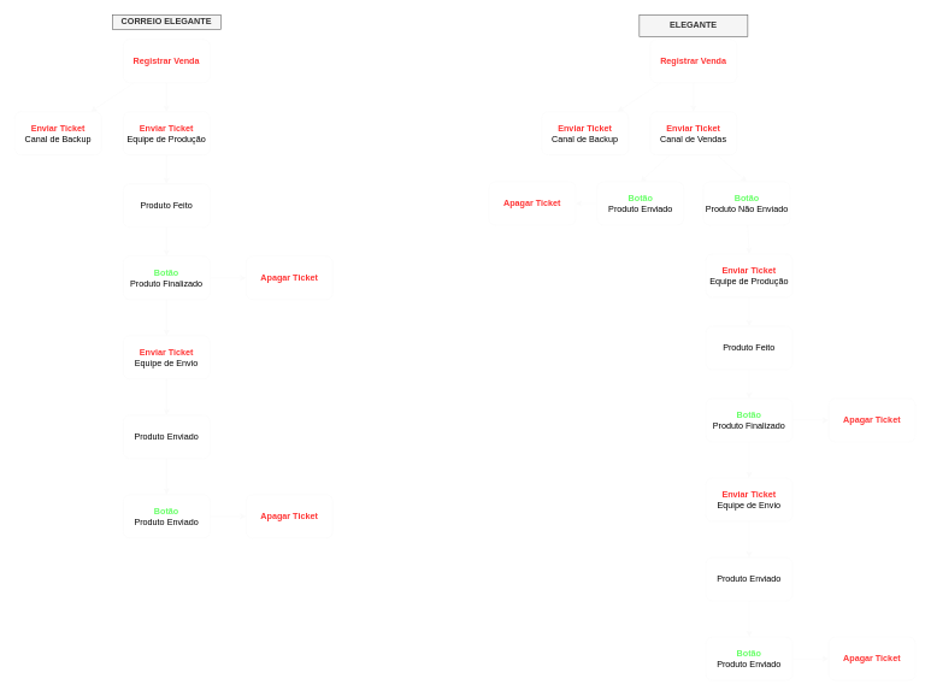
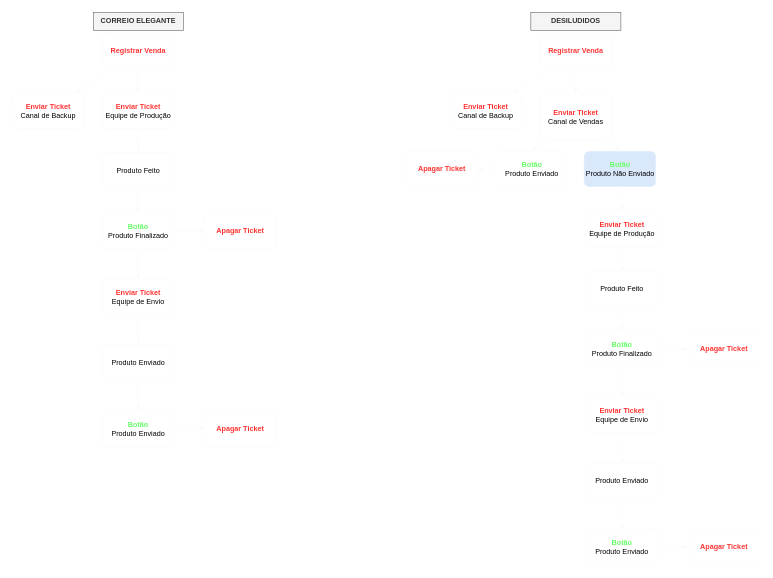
  <mxCell id="0" />
  <mxCell id="1" parent="0" />
  <mxCell id="2" value="" style="group" vertex="1" connectable="0" parent="1"><mxGeometry x="20" y="54" width="440" height="690" as="geometry" /></mxCell>
  <mxCell id="3" value="&lt;b&gt;&lt;font color=&quot;#ff3333&quot;&gt;Registrar Venda&lt;/font&gt;&lt;/b&gt;" style="whiteSpace=wrap;html=1;rounded=1;strokeColor=#FAFAFA;" vertex="1" parent="2"><mxGeometry x="150" width="120" height="60" as="geometry" /></mxCell>
  <mxCell id="4" value="&lt;b&gt;&lt;font color=&quot;#ff3333&quot;&gt;Enviar Ticket&lt;br&gt;&lt;/font&gt;&lt;/b&gt;Canal de Backup" style="whiteSpace=wrap;html=1;rounded=1;strokeColor=#FAFAFA;" vertex="1" parent="2"><mxGeometry y="100" width="120" height="60" as="geometry" /></mxCell>
  <mxCell id="5" value="" style="edgeStyle=none;html=1;strokeColor=#FAFAFA;" edge="1" parent="2" source="3" target="4"><mxGeometry relative="1" as="geometry" /></mxCell>
  <mxCell id="6" value="&lt;b&gt;&lt;font color=&quot;#ff3333&quot;&gt;Enviar Ticket&lt;br&gt;&lt;/font&gt;&lt;/b&gt;Equipe de Produção" style="whiteSpace=wrap;html=1;rounded=1;strokeColor=#FAFAFA;" vertex="1" parent="2"><mxGeometry x="150" y="100" width="120" height="60" as="geometry" /></mxCell>
  <mxCell id="7" value="" style="edgeStyle=none;html=1;fontColor=#FF3333;strokeColor=#FAFAFA;" edge="1" parent="2" source="3" target="6"><mxGeometry relative="1" as="geometry" /></mxCell>
  <mxCell id="8" value="Produto Feito" style="rounded=1;whiteSpace=wrap;html=1;strokeColor=#FAFAFA;" vertex="1" parent="2"><mxGeometry x="150" y="200" width="120" height="60" as="geometry" /></mxCell>
  <mxCell id="9" value="" style="edgeStyle=none;html=1;fontColor=#FF3333;strokeColor=#FAFAFA;" edge="1" parent="2" source="6" target="8"><mxGeometry relative="1" as="geometry" /></mxCell>
  <mxCell id="10" value="&lt;b&gt;&lt;font color=&quot;#66ff66&quot;&gt;Botão&lt;br&gt;&lt;/font&gt;&lt;/b&gt;Produto Finalizado" style="rounded=1;whiteSpace=wrap;html=1;strokeColor=#FAFAFA;" vertex="1" parent="2"><mxGeometry x="150" y="300" width="120" height="60" as="geometry" /></mxCell>
  <mxCell id="11" value="" style="edgeStyle=none;html=1;fontColor=#FF3333;strokeColor=#FAFAFA;" edge="1" parent="2" source="8" target="10"><mxGeometry relative="1" as="geometry" /></mxCell>
  <mxCell id="12" value="&lt;b&gt;&lt;font color=&quot;#ff3333&quot;&gt;Enviar Ticket&lt;br&gt;&lt;/font&gt;&lt;/b&gt;Equipe de Envio" style="whiteSpace=wrap;html=1;glass=0;rounded=1;strokeColor=#FAFAFA;" vertex="1" parent="2"><mxGeometry x="150" y="410" width="120" height="60" as="geometry" /></mxCell>
  <mxCell id="13" value="" style="edgeStyle=none;html=1;fontColor=#66FF66;strokeColor=#FAFAFA;" edge="1" parent="2" source="10" target="12"><mxGeometry relative="1" as="geometry" /></mxCell>
  <mxCell id="14" value="Produto Enviado" style="rounded=1;whiteSpace=wrap;html=1;strokeColor=#FAFAFA;" vertex="1" parent="2"><mxGeometry x="150" y="520" width="120" height="60" as="geometry" /></mxCell>
  <mxCell id="15" value="" style="edgeStyle=none;html=1;fontColor=#66FF66;strokeColor=#FAFAFA;" edge="1" parent="2" source="12" target="14"><mxGeometry relative="1" as="geometry" /></mxCell>
  <mxCell id="16" value="&lt;b&gt;&lt;font color=&quot;#66ff66&quot;&gt;Botão&lt;br&gt;&lt;/font&gt;&lt;/b&gt;Produto Enviado" style="rounded=1;whiteSpace=wrap;html=1;strokeColor=#FAFAFA;" vertex="1" parent="2"><mxGeometry x="150" y="630" width="120" height="60" as="geometry" /></mxCell>
  <mxCell id="17" value="" style="edgeStyle=none;html=1;fontColor=#66FF66;strokeColor=#FAFAFA;" edge="1" parent="2" source="14" target="16"><mxGeometry relative="1" as="geometry" /></mxCell>
  <mxCell id="18" value="&lt;b&gt;&lt;font color=&quot;#ff3333&quot;&gt;Apagar Ticket&lt;/font&gt;&lt;/b&gt;" style="rounded=1;whiteSpace=wrap;html=1;strokeColor=#FAFAFA;" vertex="1" parent="2"><mxGeometry x="320" y="300" width="120" height="60" as="geometry" /></mxCell>
  <mxCell id="19" value="" style="edgeStyle=none;html=1;fontColor=#66FF66;strokeColor=#FAFAFA;" edge="1" parent="2" source="10" target="18"><mxGeometry relative="1" as="geometry" /></mxCell>
  <mxCell id="20" value="&lt;b&gt;&lt;font color=&quot;#ff3333&quot;&gt;Apagar Ticket&lt;/font&gt;&lt;/b&gt;" style="rounded=1;whiteSpace=wrap;html=1;strokeColor=#FAFAFA;" vertex="1" parent="2"><mxGeometry x="320" y="630" width="120" height="60" as="geometry" /></mxCell>
  <mxCell id="21" value="" style="edgeStyle=none;html=1;fontColor=#FF3333;strokeColor=#FAFAFA;" edge="1" parent="2" source="16" target="20"><mxGeometry relative="1" as="geometry" /></mxCell>
- <mxCell id="22" value="CORREIO ELEGANTE" style="text;align=center;html=1;verticalAlign=middle;whiteSpace=wrap;rounded=0;glass=0;fillColor=#f5f5f5;fontColor=#333333;strokeColor=#666666;fontStyle=1" vertex="1" parent="1"><mxGeometry x="155" y="20" width="150" height="20" as="geometry" /></mxCell>
+ <mxCell id="22" value="CORREIO ELEGANTE" style="text;align=center;html=1;verticalAlign=middle;whiteSpace=wrap;rounded=0;glass=0;fillColor=#f5f5f5;fontColor=#333333;strokeColor=#666666;fontStyle=1" vertex="1" parent="1"><mxGeometry x="155" y="20" width="150" height="30" as="geometry" /></mxCell>
  <mxCell id="23" value="" style="group" vertex="1" connectable="0" parent="1"><mxGeometry x="676" y="54" width="590" height="887" as="geometry" /></mxCell>
  <mxCell id="24" value="&lt;b&gt;&lt;font color=&quot;#ff3333&quot;&gt;Registrar Venda&lt;/font&gt;&lt;/b&gt;" style="whiteSpace=wrap;html=1;rounded=1;strokeColor=#FAFAFA;" vertex="1" parent="23"><mxGeometry x="223" width="120" height="60" as="geometry" /></mxCell>
  <mxCell id="25" value="&lt;b&gt;&lt;font color=&quot;#ff3333&quot;&gt;Enviar Ticket&lt;br&gt;&lt;/font&gt;&lt;/b&gt;Canal de Backup" style="whiteSpace=wrap;html=1;rounded=1;strokeColor=#FAFAFA;" vertex="1" parent="23"><mxGeometry x="73" y="100" width="120" height="60" as="geometry" /></mxCell>
- <mxCell id="26" value="&lt;b&gt;&lt;font color=&quot;#ff3333&quot;&gt;Enviar Ticket&lt;br&gt;&lt;/font&gt;&lt;/b&gt;Canal de Vendas" style="whiteSpace=wrap;html=1;rounded=1;strokeColor=#FAFAFA;" vertex="1" parent="23"><mxGeometry x="223" y="100" width="120" height="60" as="geometry" /></mxCell>
+ <mxCell id="26" value="&lt;b&gt;&lt;font color=&quot;#ff3333&quot;&gt;Enviar Ticket&lt;br&gt;&lt;/font&gt;&lt;/b&gt;Canal de Vendas" style="whiteSpace=wrap;html=1;rounded=1;strokeColor=#FAFAFA;" vertex="1" parent="23"><mxGeometry x="223" y="100" width="120" height="80" as="geometry" /></mxCell>
  <mxCell id="27" value="&lt;b&gt;&lt;font color=&quot;#66ff66&quot;&gt;Botão&lt;br&gt;&lt;/font&gt;&lt;/b&gt;Produto Enviado" style="rounded=1;whiteSpace=wrap;html=1;strokeColor=#FAFAFA;" vertex="1" parent="23"><mxGeometry x="149.5" y="197" width="120" height="60" as="geometry" /></mxCell>
- <mxCell id="28" value="&lt;b&gt;&lt;font color=&quot;#66ff66&quot;&gt;Botão&lt;br&gt;&lt;/font&gt;&lt;/b&gt;Produto Não Enviado" style="rounded=1;whiteSpace=wrap;html=1;strokeColor=#FAFAFA;" vertex="1" parent="23"><mxGeometry x="296.5" y="197" width="120" height="60" as="geometry" /></mxCell>
+ <mxCell id="28" value="&lt;b&gt;&lt;font color=&quot;#66ff66&quot;&gt;Botão&lt;br&gt;&lt;/font&gt;&lt;/b&gt;Produto Não Enviado" style="rounded=1;whiteSpace=wrap;html=1;strokeColor=#FAFAFA;fillColor=#dae8fc;" vertex="1" parent="23"><mxGeometry x="296.5" y="197" width="120" height="60" as="geometry" /></mxCell>
  <mxCell id="29" value="&lt;b&gt;&lt;font color=&quot;#ff3333&quot;&gt;Apagar Ticket&lt;/font&gt;&lt;/b&gt;" style="rounded=1;whiteSpace=wrap;html=1;strokeColor=#FAFAFA;" vertex="1" parent="23"><mxGeometry y="197" width="120" height="60" as="geometry" /></mxCell>
  <mxCell id="30" value="" style="group" vertex="1" connectable="0" parent="23"><mxGeometry x="300" y="297" width="290" height="590" as="geometry" /></mxCell>
  <mxCell id="31" value="&lt;b&gt;&lt;font color=&quot;#ff3333&quot;&gt;Enviar Ticket&lt;br&gt;&lt;/font&gt;&lt;/b&gt;Equipe de Produção" style="whiteSpace=wrap;html=1;rounded=1;strokeColor=#FAFAFA;movable=1;resizable=1;rotatable=1;deletable=1;editable=1;connectable=1;" vertex="1" parent="30"><mxGeometry width="120" height="60" as="geometry" /></mxCell>
  <mxCell id="32" value="Produto Feito" style="rounded=1;whiteSpace=wrap;html=1;strokeColor=#FAFAFA;" vertex="1" parent="30"><mxGeometry y="100" width="120" height="60" as="geometry" /></mxCell>
  <mxCell id="33" value="&lt;b&gt;&lt;font color=&quot;#66ff66&quot;&gt;Botão&lt;br&gt;&lt;/font&gt;&lt;/b&gt;Produto Finalizado" style="rounded=1;whiteSpace=wrap;html=1;strokeColor=#FAFAFA;" vertex="1" parent="30"><mxGeometry y="200" width="120" height="60" as="geometry" /></mxCell>
  <mxCell id="34" value="&lt;b&gt;&lt;font color=&quot;#ff3333&quot;&gt;Enviar Ticket&lt;br&gt;&lt;/font&gt;&lt;/b&gt;Equipe de Envio" style="whiteSpace=wrap;html=1;glass=0;rounded=1;strokeColor=#FAFAFA;" vertex="1" parent="30"><mxGeometry y="310" width="120" height="60" as="geometry" /></mxCell>
  <mxCell id="35" value="Produto Enviado" style="rounded=1;whiteSpace=wrap;html=1;strokeColor=#FAFAFA;" vertex="1" parent="30"><mxGeometry y="420" width="120" height="60" as="geometry" /></mxCell>
  <mxCell id="36" value="&lt;b&gt;&lt;font color=&quot;#66ff66&quot;&gt;Botão&lt;br&gt;&lt;/font&gt;&lt;/b&gt;Produto Enviado" style="rounded=1;whiteSpace=wrap;html=1;strokeColor=#FAFAFA;" vertex="1" parent="30"><mxGeometry y="530" width="120" height="60" as="geometry" /></mxCell>
  <mxCell id="37" value="&lt;b&gt;&lt;font color=&quot;#ff3333&quot;&gt;Apagar Ticket&lt;/font&gt;&lt;/b&gt;" style="rounded=1;whiteSpace=wrap;html=1;strokeColor=#FAFAFA;" vertex="1" parent="30"><mxGeometry x="170" y="200" width="120" height="60" as="geometry" /></mxCell>
  <mxCell id="38" value="&lt;b&gt;&lt;font color=&quot;#ff3333&quot;&gt;Apagar Ticket&lt;/font&gt;&lt;/b&gt;" style="rounded=1;whiteSpace=wrap;html=1;strokeColor=#FAFAFA;" vertex="1" parent="30"><mxGeometry x="170" y="530" width="120" height="60" as="geometry" /></mxCell>
  <mxCell id="39" value="" style="edgeStyle=none;html=1;fontColor=#FF3333;strokeColor=#FAFAFA;" edge="1" parent="30" source="31" target="32"><mxGeometry relative="1" as="geometry" /></mxCell>
  <mxCell id="40" value="" style="edgeStyle=none;html=1;fontColor=#FF3333;strokeColor=#FAFAFA;" edge="1" parent="30" source="32" target="33"><mxGeometry relative="1" as="geometry" /></mxCell>
  <mxCell id="41" value="" style="edgeStyle=none;html=1;fontColor=#66FF66;strokeColor=#FAFAFA;" edge="1" parent="30" source="33" target="34"><mxGeometry relative="1" as="geometry" /></mxCell>
  <mxCell id="42" value="" style="edgeStyle=none;html=1;fontColor=#66FF66;strokeColor=#FAFAFA;" edge="1" parent="30" source="34" target="35"><mxGeometry relative="1" as="geometry" /></mxCell>
  <mxCell id="43" value="" style="edgeStyle=none;html=1;fontColor=#66FF66;strokeColor=#FAFAFA;" edge="1" parent="30" source="35" target="36"><mxGeometry relative="1" as="geometry" /></mxCell>
  <mxCell id="44" value="" style="edgeStyle=none;html=1;fontColor=#66FF66;strokeColor=#FAFAFA;" edge="1" parent="30" source="33" target="37"><mxGeometry relative="1" as="geometry" /></mxCell>
  <mxCell id="45" value="" style="edgeStyle=none;html=1;fontColor=#FF3333;strokeColor=#FAFAFA;" edge="1" parent="30" source="36" target="38"><mxGeometry relative="1" as="geometry" /></mxCell>
  <mxCell id="46" value="" style="edgeStyle=none;html=1;strokeColor=#FAFAFA;" edge="1" parent="23" source="24" target="25"><mxGeometry relative="1" as="geometry" /></mxCell>
  <mxCell id="47" value="" style="edgeStyle=none;html=1;strokeColor=#FAFAFA;fontColor=#33FF33;" edge="1" parent="23" source="24" target="26"><mxGeometry relative="1" as="geometry" /></mxCell>
  <mxCell id="48" style="edgeStyle=none;html=1;entryX=0.5;entryY=0;entryDx=0;entryDy=0;strokeColor=#FAFAFA;fontColor=#33FF33;" edge="1" parent="23" source="26" target="27"><mxGeometry relative="1" as="geometry" /></mxCell>
  <mxCell id="49" value="" style="edgeStyle=none;html=1;strokeColor=#FAFAFA;fontColor=#33FF33;entryX=0.5;entryY=0;entryDx=0;entryDy=0;" edge="1" parent="23" source="26" target="28"><mxGeometry relative="1" as="geometry" /></mxCell>
  <mxCell id="50" value="" style="edgeStyle=none;html=1;strokeColor=#FAFAFA;fontColor=#33FF33;" edge="1" parent="23" source="27" target="29"><mxGeometry relative="1" as="geometry" /></mxCell>
  <mxCell id="51" value="" style="edgeStyle=none;html=1;strokeColor=#FAFAFA;fontColor=#33FF33;entryX=0.5;entryY=0;entryDx=0;entryDy=0;" edge="1" parent="23" source="28" target="31"><mxGeometry relative="1" as="geometry" /></mxCell>
- <mxCell id="52" value="ELEGANTE" style="text;align=center;html=1;verticalAlign=middle;whiteSpace=wrap;rounded=0;glass=0;fillColor=#f5f5f5;fontColor=#333333;strokeColor=#666666;fontStyle=1" vertex="1" parent="1"><mxGeometry x="884" y="20" width="150" height="30" as="geometry" /></mxCell>
+ <mxCell id="52" value="DESILUDIDOS" style="text;align=center;html=1;verticalAlign=middle;whiteSpace=wrap;rounded=0;glass=0;fillColor=#f5f5f5;fontColor=#333333;strokeColor=#666666;fontStyle=1" vertex="1" parent="1"><mxGeometry x="884" y="20" width="150" height="30" as="geometry" /></mxCell>
